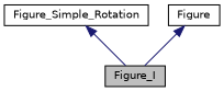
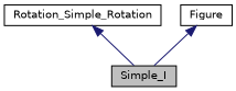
  digraph {
    node [color=black fillcolor=white fontname=Helvetica fontsize=10 shape=record style=filled]
    edge [color=midnightblue dir=back fontname=Helvetica fontsize=10 labelfontname=Helvetica labelfontsize=10 style=solid]
-   n1 [fillcolor=grey75 fontcolor=black height=0.2 label=Figure_I width=0.4]
-   n2 [height=0.2 label=Figure_Simple_Rotation width=0.4]
+   n1 [fillcolor=grey75 fontcolor=black height=0.2 label=Simple_I width=0.4]
+   n2 [height=0.2 label=Rotation_Simple_Rotation width=0.4]
    n3 [height=0.2 label=Figure width=0.4]
    n2 -> n1
    n3 -> n1
  }
